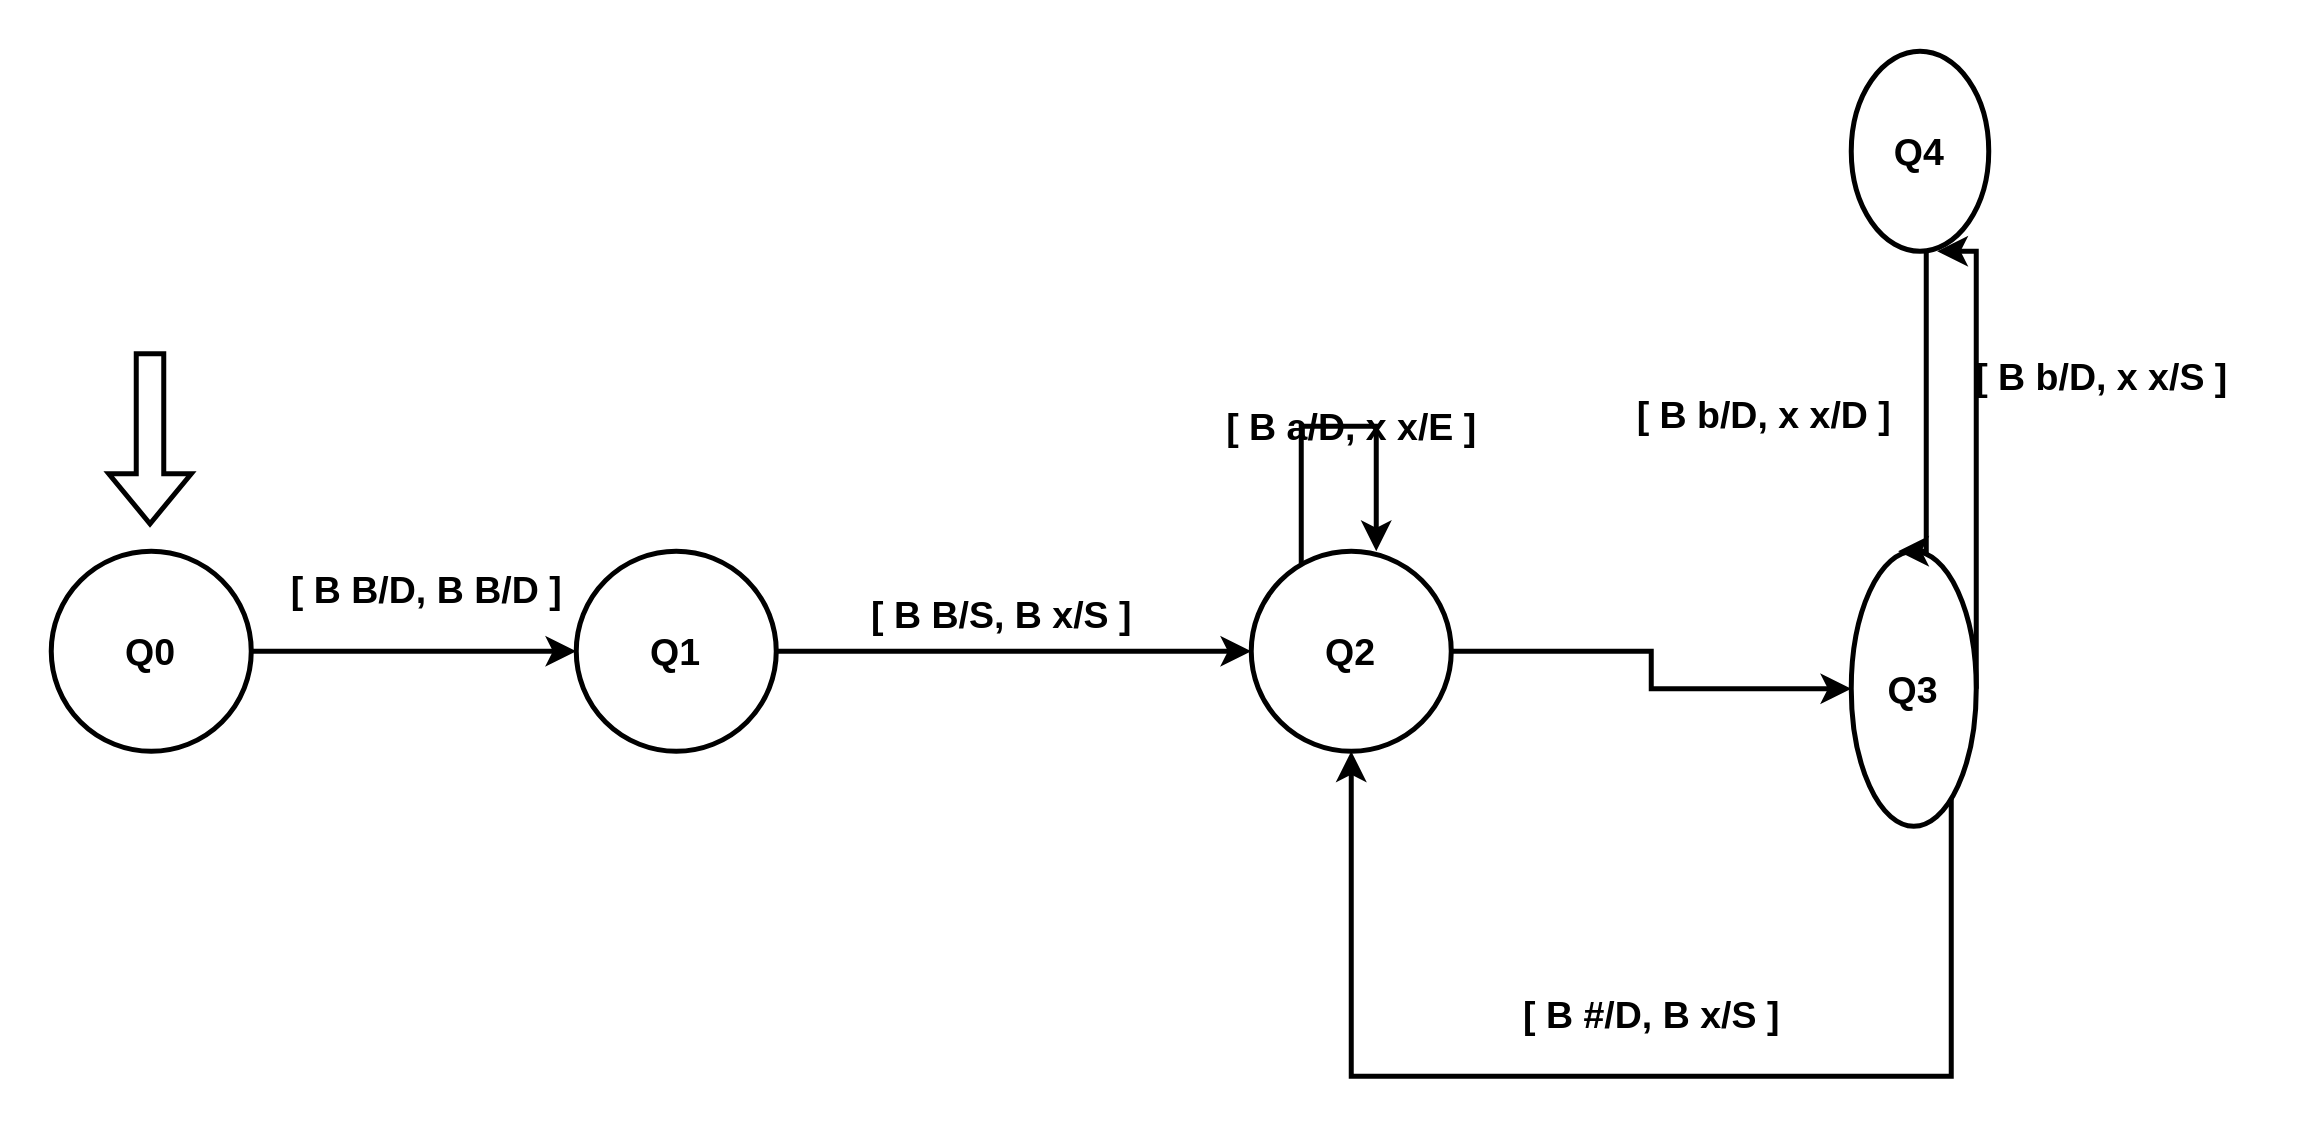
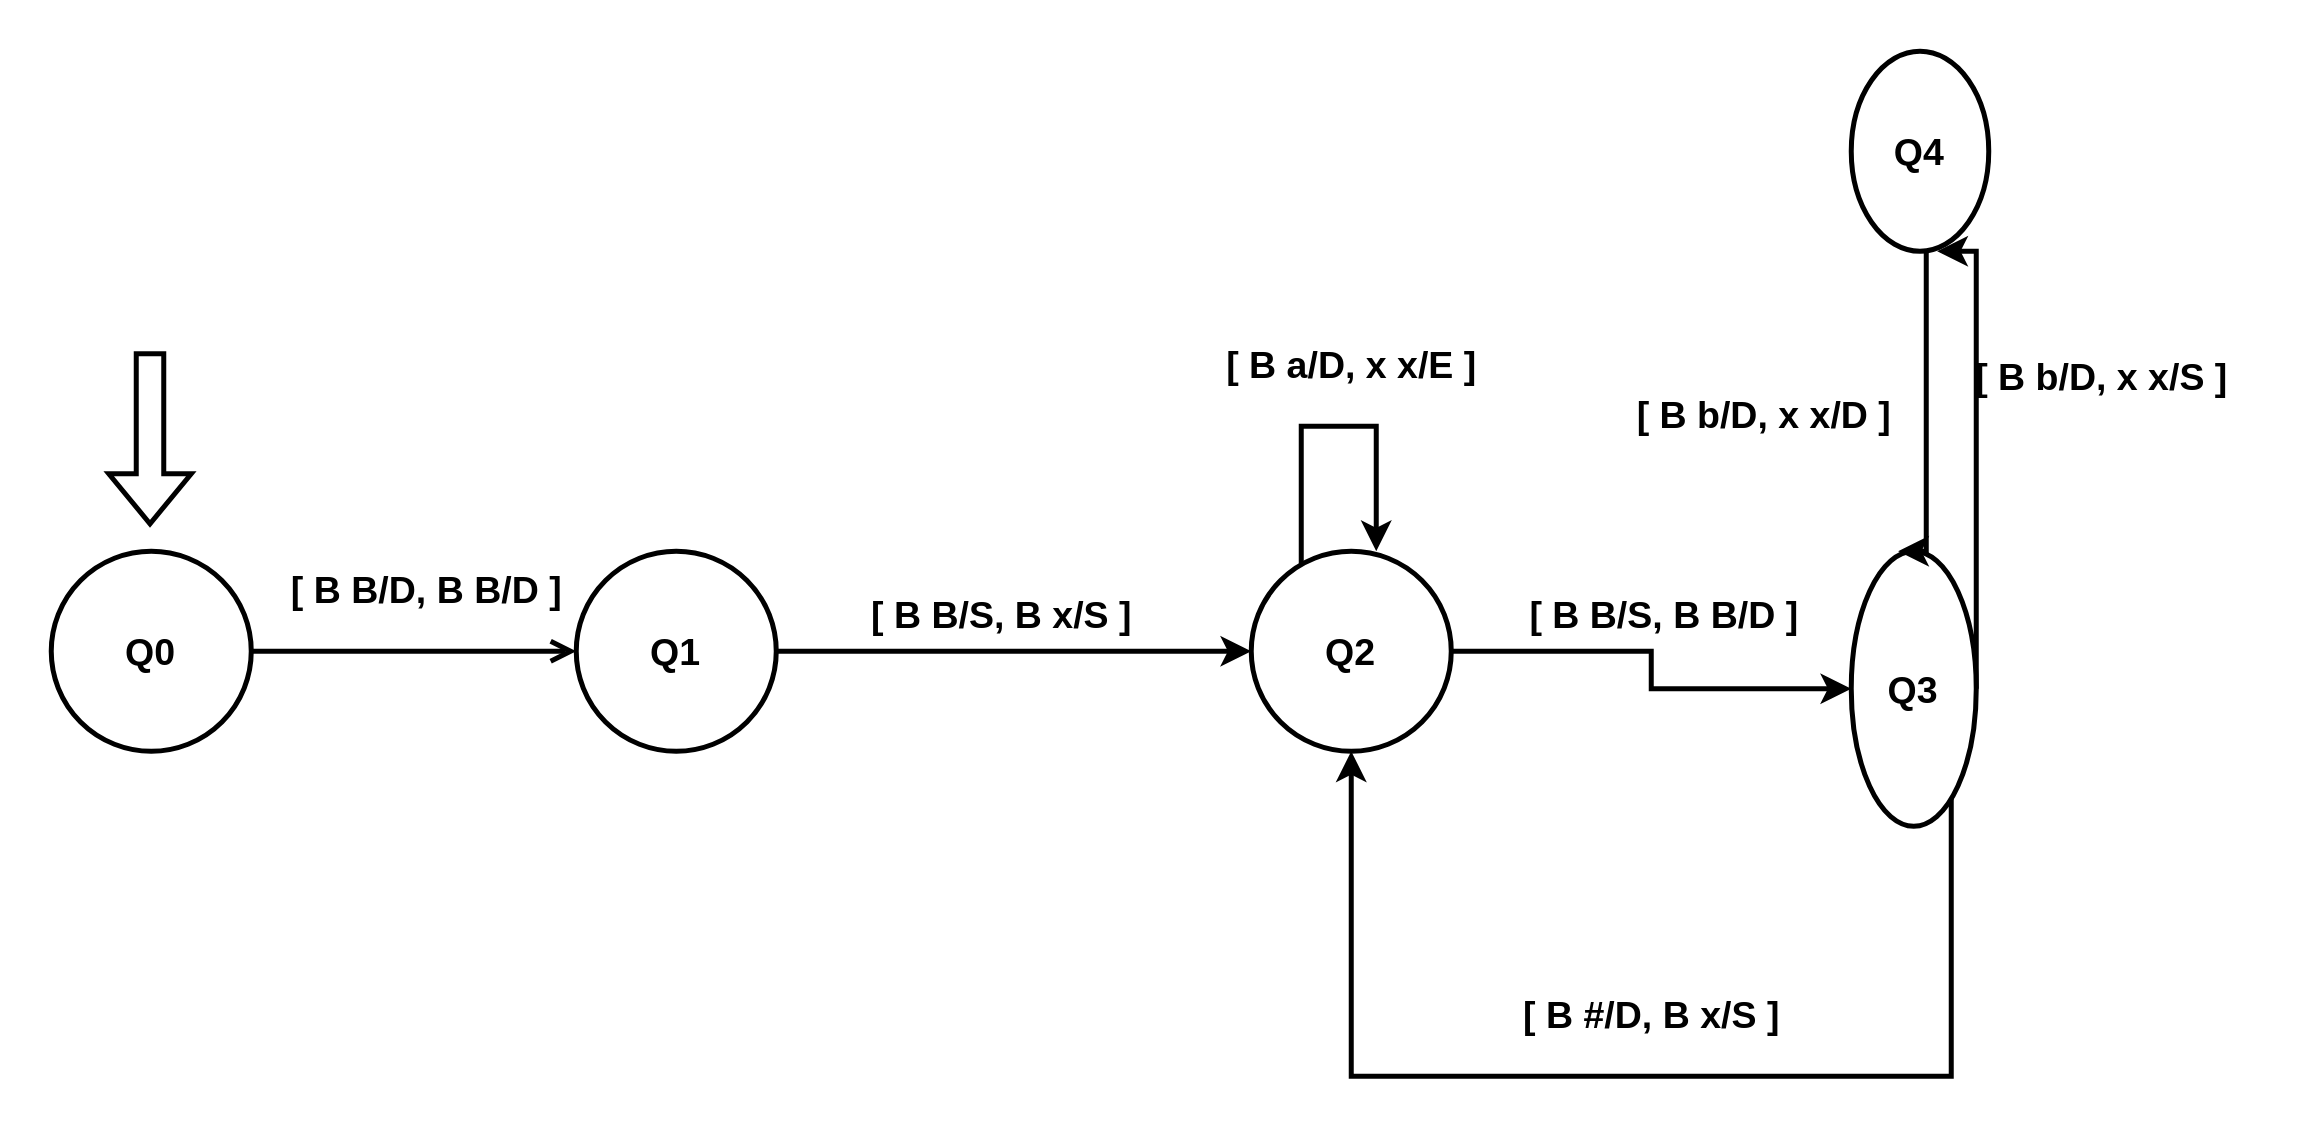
  <mxCell id="0" />
  <mxCell id="1" parent="0" />
- <mxCell id="2" style="edgeStyle=orthogonalEdgeStyle;rounded=0;orthogonalLoop=1;jettySize=auto;html=1;entryX=0;entryY=0.5;entryDx=0;entryDy=0;strokeWidth=2;fontSize=15;fontStyle=1" edge="1" parent="1" source="3" target="6"><mxGeometry relative="1" as="geometry" /></mxCell>
+ <mxCell id="2" style="edgeStyle=orthogonalEdgeStyle;rounded=0;orthogonalLoop=1;jettySize=auto;html=1;entryX=0;entryY=0.5;entryDx=0;entryDy=0;strokeWidth=2;fontSize=15;fontStyle=1;endArrow=open;" edge="1" parent="1" source="3" target="6"><mxGeometry relative="1" as="geometry" /></mxCell>
  <mxCell id="3" value="Q0" style="ellipse;whiteSpace=wrap;html=1;aspect=fixed;strokeWidth=2;fontSize=15;fontStyle=1" vertex="1" parent="1"><mxGeometry x="20" y="220" width="80" height="80" as="geometry" /></mxCell>
  <mxCell id="4" value="" style="shape=flexArrow;endArrow=classic;html=1;rounded=0;strokeWidth=2;fontSize=15;fontStyle=1" edge="1" parent="1"><mxGeometry width="50" height="50" relative="1" as="geometry"><mxPoint x="59.5" y="140" as="sourcePoint" /><mxPoint x="59.5" y="210" as="targetPoint" /></mxGeometry></mxCell>
  <mxCell id="5" style="edgeStyle=orthogonalEdgeStyle;rounded=0;orthogonalLoop=1;jettySize=auto;html=1;strokeWidth=2;fontSize=15;fontStyle=1" edge="1" parent="1" source="6"><mxGeometry relative="1" as="geometry"><mxPoint x="500" y="260" as="targetPoint" /></mxGeometry></mxCell>
  <mxCell id="6" value="Q1" style="ellipse;whiteSpace=wrap;html=1;aspect=fixed;strokeWidth=2;fontSize=15;fontStyle=1" vertex="1" parent="1"><mxGeometry x="230" y="220" width="80" height="80" as="geometry" /></mxCell>
  <mxCell id="7" value="[ B B/D, B B/D ]" style="text;html=1;align=center;verticalAlign=middle;resizable=0;points=[];autosize=1;strokeColor=none;fillColor=none;strokeWidth=2;fontSize=15;fontStyle=1" vertex="1" parent="1"><mxGeometry x="105" y="220" width="130" height="30" as="geometry" /></mxCell>
  <mxCell id="8" value="[ B B/S, B x/S ]" style="text;html=1;align=center;verticalAlign=middle;resizable=0;points=[];autosize=1;strokeColor=none;fillColor=none;strokeWidth=2;fontSize=15;fontStyle=1" vertex="1" parent="1"><mxGeometry x="335" y="230" width="130" height="30" as="geometry" /></mxCell>
  <mxCell id="9" style="edgeStyle=orthogonalEdgeStyle;rounded=0;orthogonalLoop=1;jettySize=auto;html=1;strokeWidth=2;fontSize=15;fontStyle=1" edge="1" parent="1" source="11"><mxGeometry relative="1" as="geometry"><mxPoint x="550" y="220" as="targetPoint" /><Array as="points"><mxPoint x="520" y="170" /><mxPoint x="550" y="170" /></Array></mxGeometry></mxCell>
  <mxCell id="10" style="edgeStyle=orthogonalEdgeStyle;rounded=0;orthogonalLoop=1;jettySize=auto;html=1;entryX=0;entryY=0.5;entryDx=0;entryDy=0;strokeWidth=2;fontSize=15;fontStyle=1" edge="1" parent="1" source="11" target="16"><mxGeometry relative="1" as="geometry"><mxPoint x="720" y="260" as="targetPoint" /></mxGeometry></mxCell>
  <mxCell id="11" value="Q2" style="ellipse;whiteSpace=wrap;html=1;aspect=fixed;strokeWidth=2;fontSize=15;fontStyle=1" vertex="1" parent="1"><mxGeometry x="500" y="220" width="80" height="80" as="geometry" /></mxCell>
- <mxCell id="12" value="[ B a/D, x x/E ]" style="text;html=1;align=center;verticalAlign=middle;resizable=0;points=[];autosize=1;strokeColor=none;fillColor=none;strokeWidth=2;fontSize=15;fontStyle=1" vertex="1" parent="1"><mxGeometry x="480" y="155" width="120" height="30" as="geometry" /></mxCell>
+ <mxCell id="12" value="[ B a/D, x x/E ]" style="text;html=1;align=center;verticalAlign=middle;resizable=0;points=[];autosize=1;strokeColor=none;fillColor=none;strokeWidth=2;fontSize=15;fontStyle=1" vertex="1" parent="1"><mxGeometry x="480" y="130" width="120" height="30" as="geometry" /></mxCell>
+ <mxCell id="13" value="[ B B/S, B B/D ]" style="text;html=1;align=center;verticalAlign=middle;resizable=0;points=[];autosize=1;strokeColor=none;fillColor=none;strokeWidth=2;fontSize=15;fontStyle=1" vertex="1" parent="1"><mxGeometry x="600" y="230" width="130" height="30" as="geometry" /></mxCell>
  <mxCell id="14" style="edgeStyle=orthogonalEdgeStyle;rounded=0;orthogonalLoop=1;jettySize=auto;html=1;entryX=0.625;entryY=1;entryDx=0;entryDy=0;entryPerimeter=0;strokeWidth=2;fontSize=15;fontStyle=1" edge="1" parent="1" source="16" target="18"><mxGeometry relative="1" as="geometry"><Array as="points"><mxPoint x="790" y="190" /><mxPoint x="790" y="190" /></Array></mxGeometry></mxCell>
  <mxCell id="15" style="edgeStyle=orthogonalEdgeStyle;rounded=0;orthogonalLoop=1;jettySize=auto;html=1;entryX=0.5;entryY=1;entryDx=0;entryDy=0;strokeWidth=2;fontSize=15;fontStyle=1" edge="1" parent="1" source="16" target="11"><mxGeometry relative="1" as="geometry"><Array as="points"><mxPoint x="780" y="430" /><mxPoint x="540" y="430" /></Array></mxGeometry></mxCell>
  <mxCell id="16" value="Q3" style="ellipse;whiteSpace=wrap;html=1;aspect=fixed;strokeWidth=2;fontSize=15;fontStyle=1" vertex="1" parent="1"><mxGeometry x="740" y="220" width="50" height="110" as="geometry" /></mxCell>
  <mxCell id="17" style="edgeStyle=orthogonalEdgeStyle;rounded=0;orthogonalLoop=1;jettySize=auto;html=1;entryX=0.375;entryY=0;entryDx=0;entryDy=0;entryPerimeter=0;strokeWidth=2;fontSize=15;fontStyle=1" edge="1" parent="1" source="18" target="16"><mxGeometry relative="1" as="geometry"><Array as="points"><mxPoint x="770" y="120" /><mxPoint x="770" y="120" /></Array></mxGeometry></mxCell>
  <mxCell id="18" value="Q4" style="ellipse;whiteSpace=wrap;html=1;aspect=fixed;strokeWidth=2;fontSize=15;fontStyle=1" vertex="1" parent="1"><mxGeometry x="740" y="20" width="55" height="80" as="geometry" /></mxCell>
  <mxCell id="19" value="[ B b/D, x x/S ]" style="text;html=1;align=center;verticalAlign=middle;resizable=0;points=[];autosize=1;strokeColor=none;fillColor=none;strokeWidth=2;fontSize=15;fontStyle=1" vertex="1" parent="1"><mxGeometry x="780" y="135" width="120" height="30" as="geometry" /></mxCell>
  <mxCell id="20" value="[ B b/D, x x/D ]" style="text;html=1;align=center;verticalAlign=middle;resizable=0;points=[];autosize=1;strokeColor=none;fillColor=none;strokeWidth=2;fontSize=15;fontStyle=1" vertex="1" parent="1"><mxGeometry x="640" y="150" width="130" height="30" as="geometry" /></mxCell>
  <mxCell id="21" value="[ B #/D, B x/S ]" style="text;html=1;align=center;verticalAlign=middle;resizable=0;points=[];autosize=1;strokeColor=none;fillColor=none;strokeWidth=2;fontSize=15;fontStyle=1" vertex="1" parent="1"><mxGeometry x="595" y="390" width="130" height="30" as="geometry" /></mxCell>
